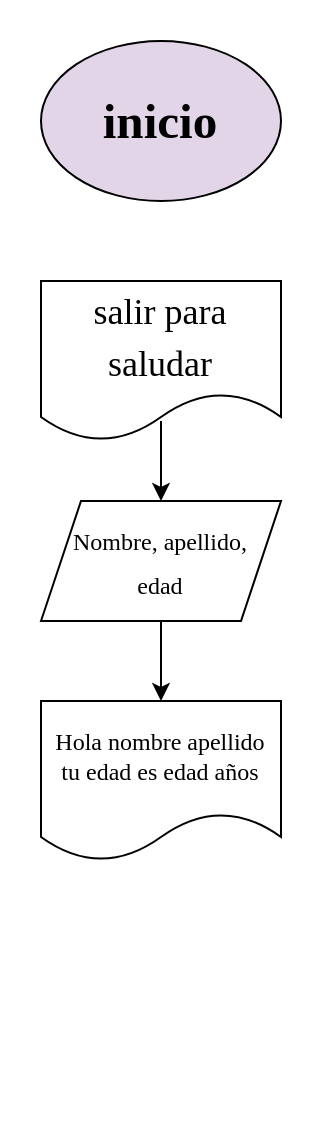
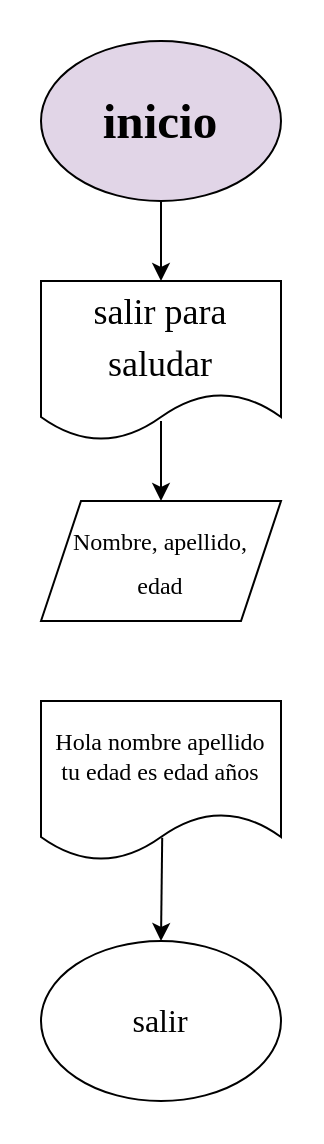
  <mxCell id="0" />
  <mxCell id="1" parent="0" />
+ <mxCell id="2" style="edgeStyle=none;html=1;entryX=0.5;entryY=0;entryDx=0;entryDy=0;fontFamily=Verdana;fontSize=21;" edge="1" parent="1" source="3" target="5"><mxGeometry relative="1" as="geometry" /></mxCell>
  <mxCell id="3" value="&lt;h3&gt;&lt;b&gt;&lt;font face=&quot;Verdana&quot;&gt;inicio&lt;/font&gt;&lt;/b&gt;&lt;/h3&gt;" style="ellipse;whiteSpace=wrap;html=1;fontSize=21;fillColor=#e1d5e7;" vertex="1" parent="1"><mxGeometry x="20" y="20" width="120" height="80" as="geometry" /></mxCell>
  <mxCell id="4" style="edgeStyle=none;html=1;entryX=0.5;entryY=0;entryDx=0;entryDy=0;fontFamily=Verdana;fontSize=18;exitX=0.5;exitY=0.875;exitDx=0;exitDy=0;exitPerimeter=0;" edge="1" parent="1" source="5" target="7"><mxGeometry relative="1" as="geometry"><mxPoint x="80" y="220" as="sourcePoint" /></mxGeometry></mxCell>
  <mxCell id="5" value="&lt;font style=&quot;font-size: 18px;&quot;&gt;salir para saludar&lt;/font&gt;" style="shape=document;whiteSpace=wrap;html=1;boundedLbl=1;fontFamily=Verdana;fontSize=21;" vertex="1" parent="1"><mxGeometry x="20" y="140" width="120" height="80" as="geometry" /></mxCell>
- <mxCell id="6" style="edgeStyle=none;html=1;entryX=0.5;entryY=0;entryDx=0;entryDy=0;fontFamily=Verdana;fontSize=12;" edge="1" parent="1" source="7" target="9"><mxGeometry relative="1" as="geometry" /></mxCell>
  <mxCell id="7" value="&lt;font style=&quot;font-size: 12px;&quot;&gt;Nombre, apellido, &lt;br&gt;edad&lt;/font&gt;" style="shape=parallelogram;perimeter=parallelogramPerimeter;whiteSpace=wrap;html=1;fixedSize=1;fontFamily=Verdana;fontSize=18;" vertex="1" parent="1"><mxGeometry x="20" y="250" width="120" height="60" as="geometry" /></mxCell>
+ <mxCell id="8" style="edgeStyle=none;html=1;fontFamily=Verdana;fontSize=12;exitX=0.505;exitY=0.855;exitDx=0;exitDy=0;exitPerimeter=0;" edge="1" parent="1" source="9" target="10"><mxGeometry relative="1" as="geometry" /></mxCell>
  <mxCell id="9" value="Hola nombre apellido&lt;br&gt;tu edad es edad años" style="shape=document;whiteSpace=wrap;html=1;boundedLbl=1;fontFamily=Verdana;fontSize=12;" vertex="1" parent="1"><mxGeometry x="20" y="350" width="120" height="80" as="geometry" /></mxCell>
+ <mxCell id="10" value="&lt;font style=&quot;font-size: 16px;&quot;&gt;salir&lt;/font&gt;" style="ellipse;whiteSpace=wrap;html=1;fontFamily=Verdana;fontSize=12;" vertex="1" parent="1"><mxGeometry x="20" y="470" width="120" height="80" as="geometry" /></mxCell>
